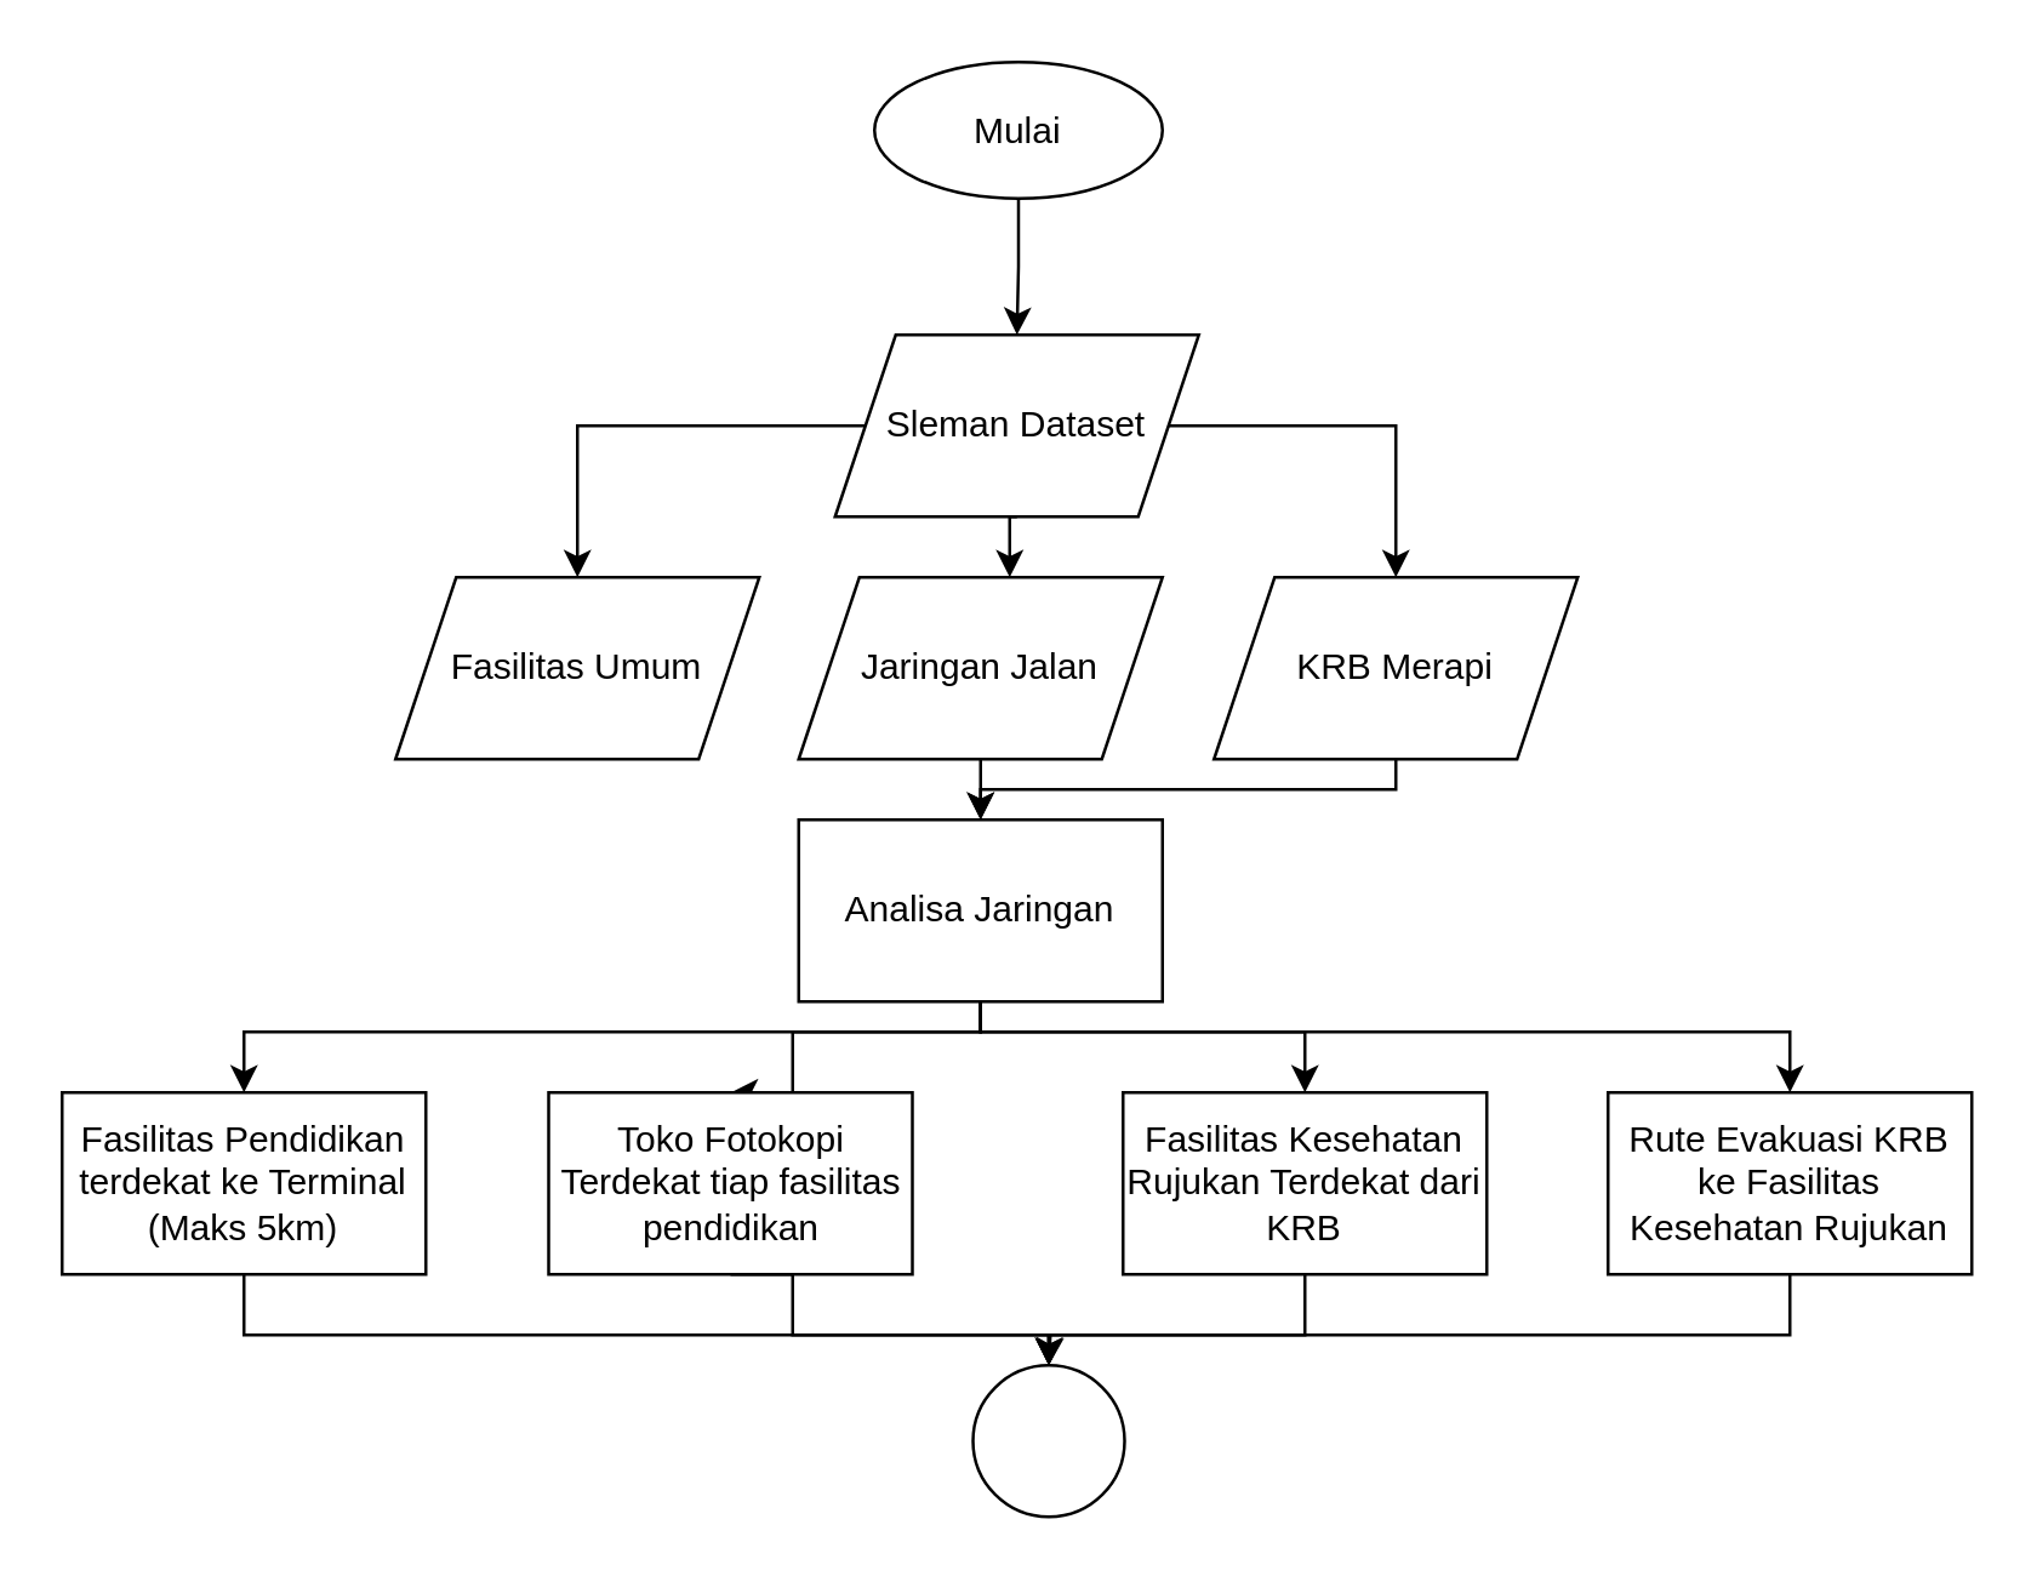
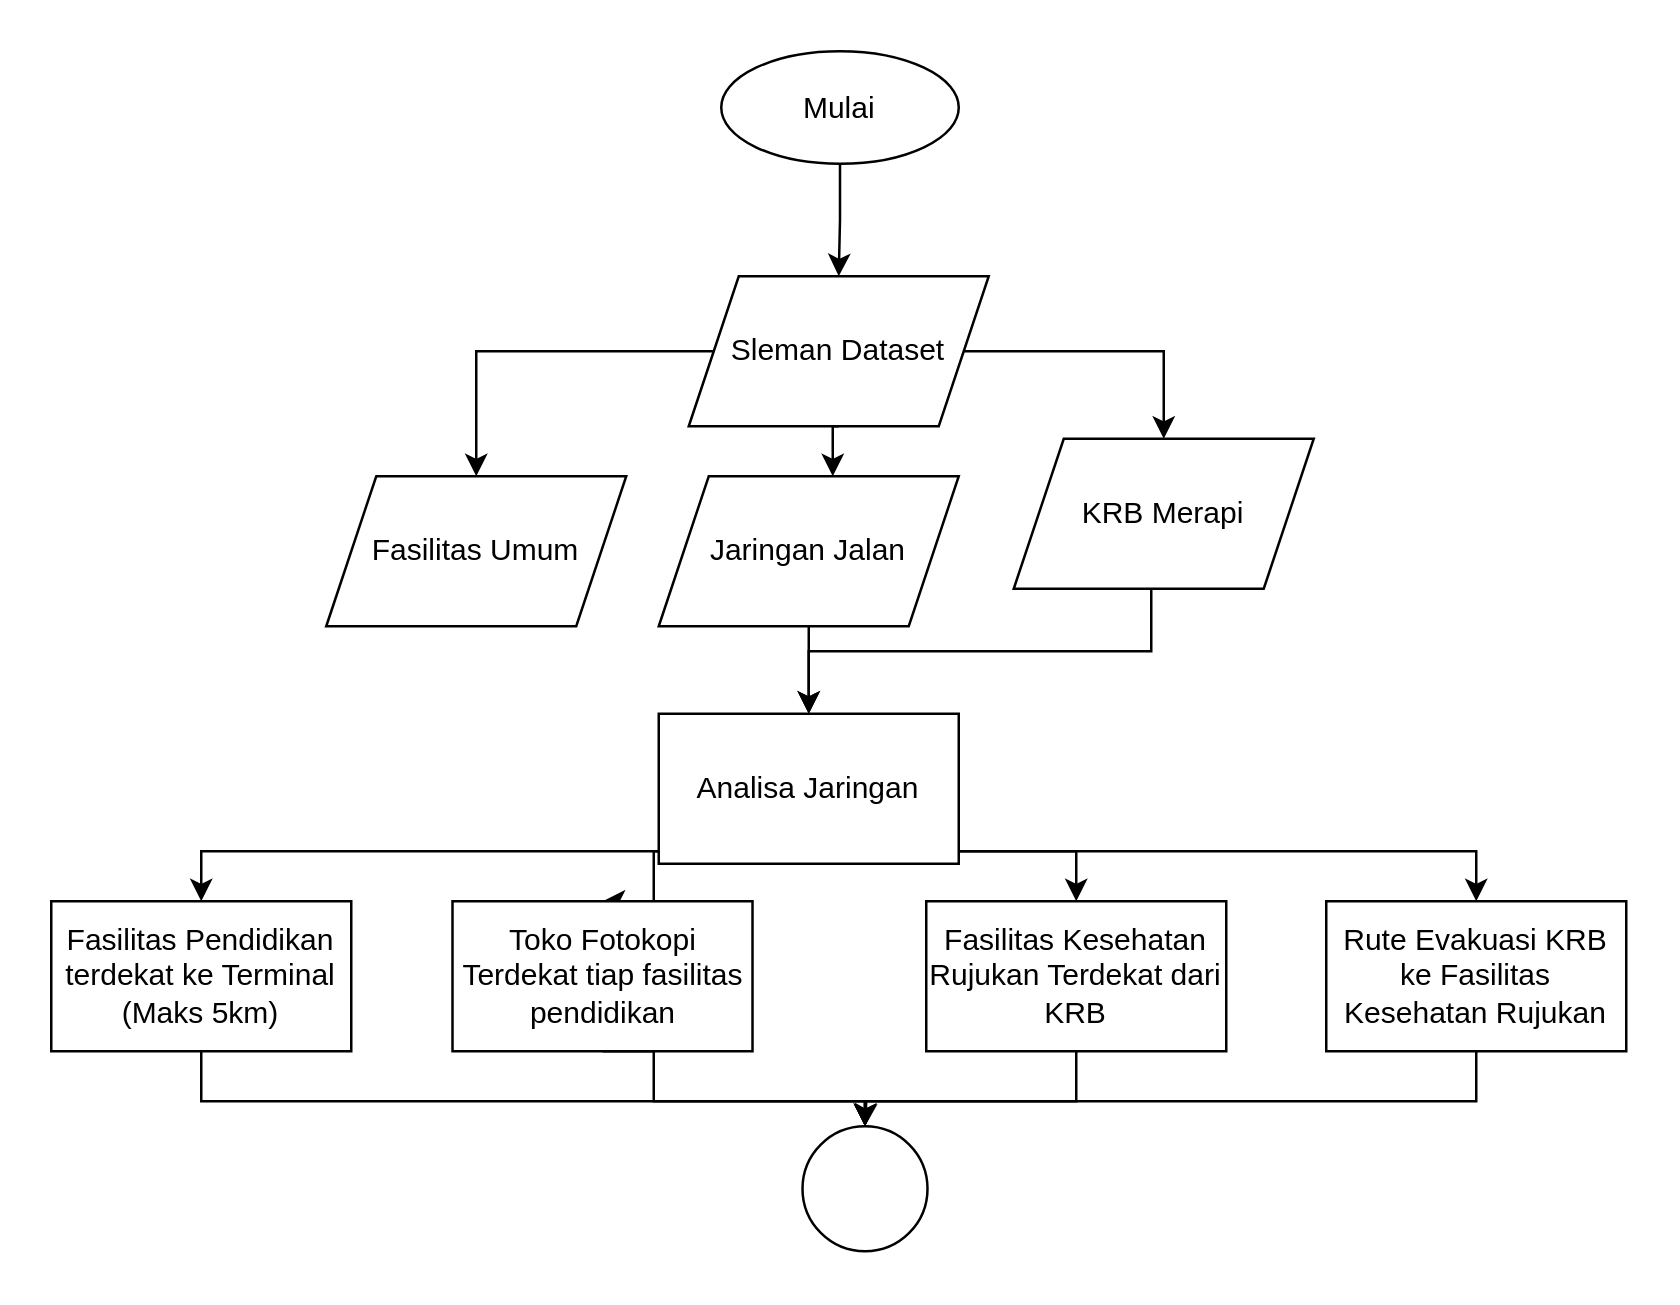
  <mxCell id="0" />
  <mxCell id="1" parent="0" />
  <mxCell id="2" style="edgeStyle=orthogonalEdgeStyle;rounded=0;orthogonalLoop=1;jettySize=auto;html=1;exitX=0.5;exitY=1;exitDx=0;exitDy=0;entryX=0.5;entryY=0;entryDx=0;entryDy=0;" parent="1" source="3" target="7" edge="1"><mxGeometry relative="1" as="geometry" /></mxCell>
  <mxCell id="3" value="Mulai" style="ellipse;whiteSpace=wrap;html=1;" parent="1" vertex="1"><mxGeometry x="288" y="20" width="95" height="45" as="geometry" /></mxCell>
  <mxCell id="4" style="edgeStyle=orthogonalEdgeStyle;rounded=0;orthogonalLoop=1;jettySize=auto;html=1;exitX=0.5;exitY=1;exitDx=0;exitDy=0;entryX=0.58;entryY=0;entryDx=0;entryDy=0;entryPerimeter=0;" parent="1" source="7" target="10" edge="1"><mxGeometry relative="1" as="geometry" /></mxCell>
  <mxCell id="5" style="edgeStyle=orthogonalEdgeStyle;rounded=0;orthogonalLoop=1;jettySize=auto;html=1;exitX=1;exitY=0.5;exitDx=0;exitDy=0;entryX=0.5;entryY=0;entryDx=0;entryDy=0;" parent="1" source="7" target="12" edge="1"><mxGeometry relative="1" as="geometry" /></mxCell>
  <mxCell id="6" style="edgeStyle=orthogonalEdgeStyle;rounded=0;orthogonalLoop=1;jettySize=auto;html=1;exitX=0;exitY=0.5;exitDx=0;exitDy=0;entryX=0.5;entryY=0;entryDx=0;entryDy=0;" parent="1" source="7" target="8" edge="1"><mxGeometry relative="1" as="geometry" /></mxCell>
  <mxCell id="7" value="Sleman Dataset" style="shape=parallelogram;perimeter=parallelogramPerimeter;whiteSpace=wrap;html=1;fixedSize=1;" parent="1" vertex="1"><mxGeometry x="275" y="110" width="120" height="60" as="geometry" /></mxCell>
  <mxCell id="8" value="Fasilitas Umum" style="shape=parallelogram;perimeter=parallelogramPerimeter;whiteSpace=wrap;html=1;fixedSize=1;" parent="1" vertex="1"><mxGeometry x="130" y="190" width="120" height="60" as="geometry" /></mxCell>
  <mxCell id="9" style="edgeStyle=orthogonalEdgeStyle;rounded=0;orthogonalLoop=1;jettySize=auto;html=1;exitX=0.5;exitY=1;exitDx=0;exitDy=0;entryX=0.5;entryY=0;entryDx=0;entryDy=0;" parent="1" source="10" target="17" edge="1"><mxGeometry relative="1" as="geometry" /></mxCell>
  <mxCell id="10" value="Jaringan Jalan" style="shape=parallelogram;perimeter=parallelogramPerimeter;whiteSpace=wrap;html=1;fixedSize=1;" parent="1" vertex="1"><mxGeometry x="263" y="190" width="120" height="60" as="geometry" /></mxCell>
  <mxCell id="11" style="edgeStyle=orthogonalEdgeStyle;rounded=0;orthogonalLoop=1;jettySize=auto;html=1;exitX=0.5;exitY=1;exitDx=0;exitDy=0;entryX=0.5;entryY=0;entryDx=0;entryDy=0;" parent="1" source="12" target="17" edge="1"><mxGeometry relative="1" as="geometry"><Array as="points"><mxPoint x="460" y="260" /><mxPoint x="323" y="260" /></Array></mxGeometry></mxCell>
- <mxCell id="12" value="KRB Merapi" style="shape=parallelogram;perimeter=parallelogramPerimeter;whiteSpace=wrap;html=1;fixedSize=1;" parent="1" vertex="1"><mxGeometry x="400" y="190" width="120" height="60" as="geometry" /></mxCell>
+ <mxCell id="12" value="KRB Merapi" style="shape=parallelogram;perimeter=parallelogramPerimeter;whiteSpace=wrap;html=1;fixedSize=1;" parent="1" vertex="1"><mxGeometry x="405" y="175" width="120" height="60" as="geometry" /></mxCell>
  <mxCell id="13" style="edgeStyle=orthogonalEdgeStyle;rounded=0;orthogonalLoop=1;jettySize=auto;html=1;exitX=0.5;exitY=1;exitDx=0;exitDy=0;entryX=0.5;entryY=0;entryDx=0;entryDy=0;" parent="1" source="17" target="19" edge="1"><mxGeometry relative="1" as="geometry"><Array as="points"><mxPoint x="323" y="340" /><mxPoint x="80" y="340" /></Array></mxGeometry></mxCell>
  <mxCell id="14" style="edgeStyle=orthogonalEdgeStyle;rounded=0;orthogonalLoop=1;jettySize=auto;html=1;exitX=0.5;exitY=1;exitDx=0;exitDy=0;entryX=0.5;entryY=0;entryDx=0;entryDy=0;" parent="1" source="17" target="21" edge="1"><mxGeometry relative="1" as="geometry"><Array as="points"><mxPoint x="323" y="340" /><mxPoint x="261" y="340" /></Array></mxGeometry></mxCell>
  <mxCell id="15" style="edgeStyle=orthogonalEdgeStyle;rounded=0;orthogonalLoop=1;jettySize=auto;html=1;exitX=0.5;exitY=1;exitDx=0;exitDy=0;entryX=0.5;entryY=0;entryDx=0;entryDy=0;" parent="1" source="17" target="25" edge="1"><mxGeometry relative="1" as="geometry"><Array as="points"><mxPoint x="323" y="340" /><mxPoint x="590" y="340" /></Array></mxGeometry></mxCell>
  <mxCell id="16" style="edgeStyle=orthogonalEdgeStyle;rounded=0;orthogonalLoop=1;jettySize=auto;html=1;exitX=0.5;exitY=1;exitDx=0;exitDy=0;entryX=0.5;entryY=0;entryDx=0;entryDy=0;" parent="1" source="17" target="23" edge="1"><mxGeometry relative="1" as="geometry"><Array as="points"><mxPoint x="323" y="340" /><mxPoint x="430" y="340" /></Array></mxGeometry></mxCell>
- <mxCell id="17" value="Analisa Jaringan" style="rounded=0;whiteSpace=wrap;html=1;" parent="1" vertex="1"><mxGeometry x="263" y="270" width="120" height="60" as="geometry" /></mxCell>
+ <mxCell id="17" value="Analisa Jaringan" style="rounded=0;whiteSpace=wrap;html=1;" parent="1" vertex="1"><mxGeometry x="263" y="285" width="120" height="60" as="geometry" /></mxCell>
  <mxCell id="18" style="edgeStyle=orthogonalEdgeStyle;rounded=0;orthogonalLoop=1;jettySize=auto;html=1;exitX=0.5;exitY=1;exitDx=0;exitDy=0;" parent="1" source="19" target="26" edge="1"><mxGeometry relative="1" as="geometry"><Array as="points"><mxPoint x="80" y="440" /><mxPoint x="346" y="440" /></Array></mxGeometry></mxCell>
  <mxCell id="19" value="Fasilitas Pendidikan terdekat ke Terminal (Maks 5km)" style="rounded=0;whiteSpace=wrap;html=1;" parent="1" vertex="1"><mxGeometry x="20" y="360" width="120" height="60" as="geometry" /></mxCell>
  <mxCell id="20" style="edgeStyle=orthogonalEdgeStyle;rounded=0;orthogonalLoop=1;jettySize=auto;html=1;exitX=0.5;exitY=1;exitDx=0;exitDy=0;entryX=0.5;entryY=0;entryDx=0;entryDy=0;" parent="1" source="21" target="26" edge="1"><mxGeometry relative="1" as="geometry"><Array as="points"><mxPoint x="261" y="440" /><mxPoint x="346" y="440" /></Array></mxGeometry></mxCell>
  <mxCell id="21" value="Toko Fotokopi Terdekat tiap fasilitas pendidikan" style="rounded=0;whiteSpace=wrap;html=1;" parent="1" vertex="1"><mxGeometry x="180.5" y="360" width="120" height="60" as="geometry" /></mxCell>
  <mxCell id="22" style="edgeStyle=orthogonalEdgeStyle;rounded=0;orthogonalLoop=1;jettySize=auto;html=1;exitX=0.5;exitY=1;exitDx=0;exitDy=0;entryX=0.5;entryY=0;entryDx=0;entryDy=0;" parent="1" source="23" target="26" edge="1"><mxGeometry relative="1" as="geometry"><Array as="points"><mxPoint x="430" y="440" /><mxPoint x="346" y="440" /></Array></mxGeometry></mxCell>
  <mxCell id="23" value="Fasilitas Kesehatan Rujukan Terdekat dari KRB" style="rounded=0;whiteSpace=wrap;html=1;" parent="1" vertex="1"><mxGeometry x="370" y="360" width="120" height="60" as="geometry" /></mxCell>
  <mxCell id="24" style="edgeStyle=orthogonalEdgeStyle;rounded=0;orthogonalLoop=1;jettySize=auto;html=1;exitX=0.5;exitY=1;exitDx=0;exitDy=0;entryX=0.5;entryY=0;entryDx=0;entryDy=0;" parent="1" source="25" target="26" edge="1"><mxGeometry relative="1" as="geometry"><Array as="points"><mxPoint x="590" y="440" /><mxPoint x="346" y="440" /></Array></mxGeometry></mxCell>
  <mxCell id="25" value="Rute Evakuasi KRB ke Fasilitas Kesehatan Rujukan" style="rounded=0;whiteSpace=wrap;html=1;" parent="1" vertex="1"><mxGeometry x="530" y="360" width="120" height="60" as="geometry" /></mxCell>
  <mxCell id="26" value="" style="ellipse;whiteSpace=wrap;html=1;aspect=fixed;" parent="1" vertex="1"><mxGeometry x="320.5" y="450" width="50" height="50" as="geometry" /></mxCell>
